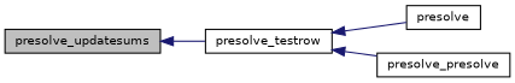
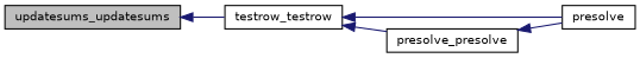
  digraph {
    rankdir=LR
    node [color=black fillcolor=white fontname=Helvetica fontsize=10 shape=record style=filled]
    edge [color=midnightblue dir=back fontname=Helvetica fontsize=10 labelfontname=Helvetica labelfontsize=10 style=solid]
-   n1 [fillcolor=grey75 fontcolor=black height=0.2 label=presolve_updatesums width=0.4]
-   n2 [height=0.2 label=presolve_testrow width=0.4]
+   n1 [fillcolor=grey75 fontcolor=black height=0.2 label=updatesums_updatesums width=0.4]
+   n2 [height=0.2 label=testrow_testrow width=0.4]
    n3 [height=0.2 label=presolve width=0.4]
    n4 [height=0.2 label=presolve_presolve width=0.4]
    n1 -> n2
    n2 -> n3
    n2 -> n4
+   n4 -> n3
  }
